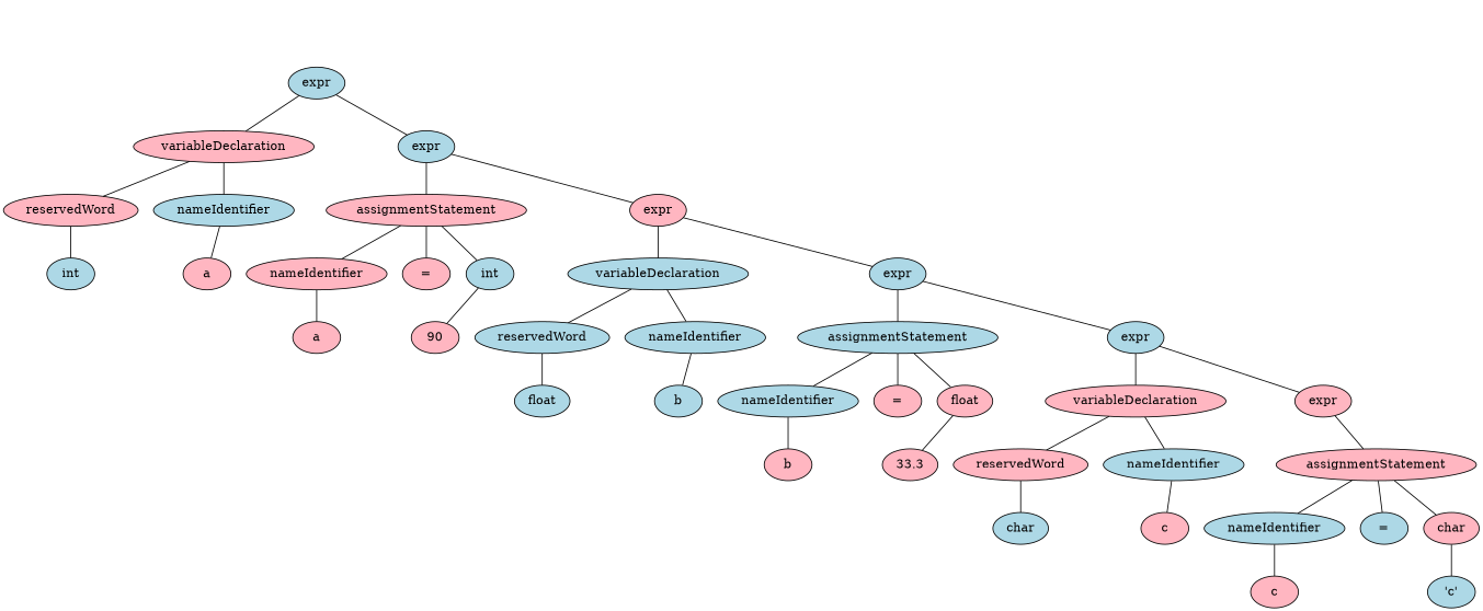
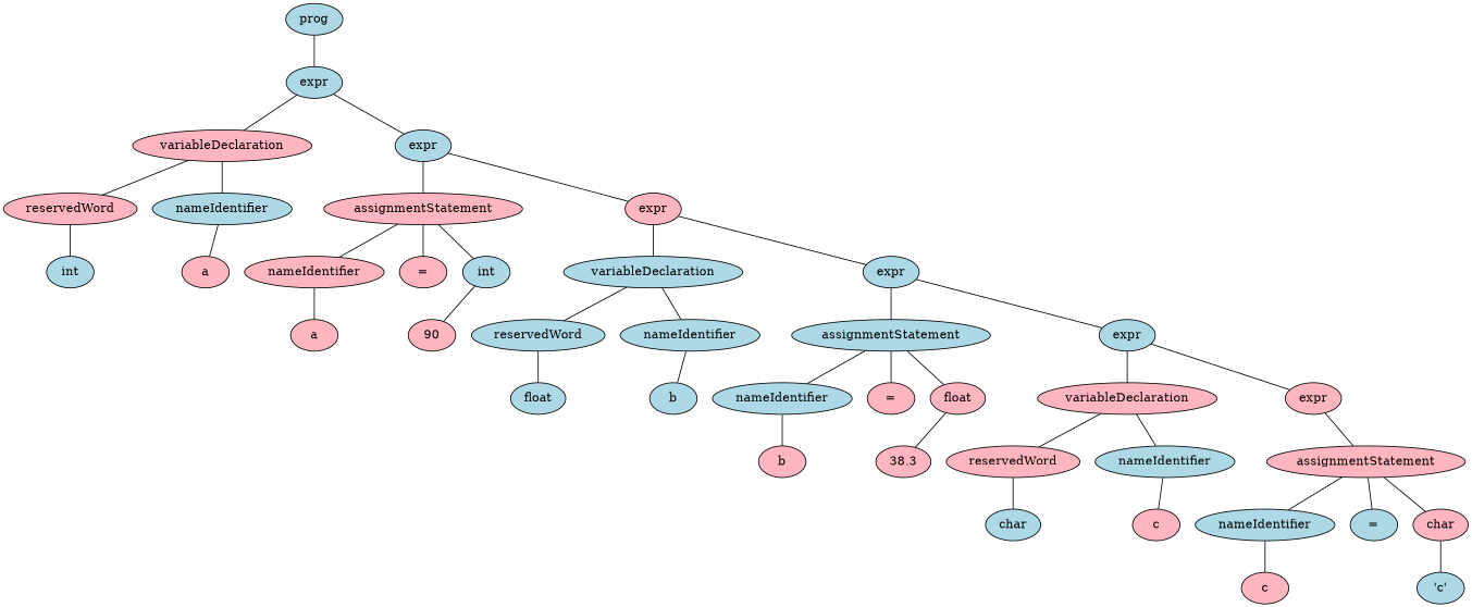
  graph {
    node [fillcolor=lightblue style=filled]
+   n1 [label=prog]
    n2 [label=expr]
    n3 [fillcolor=lightpink label=variableDeclaration]
    n4 [label=expr]
    n5 [fillcolor=lightpink label=reservedWord]
    n6 [label=nameIdentifier]
    n7 [fillcolor=lightpink label=assignmentStatement]
    n8 [fillcolor=lightpink label=expr]
    n9 [label=int]
    n10 [fillcolor=lightpink label=a]
    n11 [fillcolor=lightpink label=nameIdentifier]
    n12 [fillcolor=lightpink label="="]
    n13 [label=int]
    n14 [label=variableDeclaration]
    n15 [label=expr]
    n16 [fillcolor=lightpink label=a]
    n17 [fillcolor=lightpink label=90]
    n18 [label=reservedWord]
    n19 [label=nameIdentifier]
    n20 [label=assignmentStatement]
    n21 [label=expr]
    n22 [label=float]
    n23 [label=b]
    n24 [label=nameIdentifier]
    n25 [fillcolor=lightpink label="="]
    n26 [fillcolor=lightpink label=float]
    n27 [fillcolor=lightpink label=variableDeclaration]
    n28 [fillcolor=lightpink label=expr]
    n29 [fillcolor=lightpink label=b]
-   n30 [fillcolor=lightpink label=33.3]
+   n30 [fillcolor=lightpink label=38.3]
    n31 [fillcolor=lightpink label=reservedWord]
    n32 [label=nameIdentifier]
    n33 [fillcolor=lightpink label=assignmentStatement]
    n34 [label=char]
    n35 [fillcolor=lightpink label=c]
    n36 [label=nameIdentifier]
    n37 [label="="]
    n38 [fillcolor=lightpink label=char]
    n39 [fillcolor=lightpink label=c]
    n40 [label="'c'"]
+   n1 -- n2
    n2 -- n3
    n2 -- n4
    n3 -- n5
    n3 -- n6
    n4 -- n7
    n4 -- n8
    n5 -- n9
    n6 -- n10
    n7 -- n11
    n7 -- n12
    n7 -- n13
    n8 -- n14
    n8 -- n15
    n11 -- n16
    n13 -- n17
    n14 -- n18
    n14 -- n19
    n15 -- n20
    n15 -- n21
    n18 -- n22
    n19 -- n23
    n20 -- n24
    n20 -- n25
    n20 -- n26
    n21 -- n27
    n21 -- n28
    n24 -- n29
    n26 -- n30
    n27 -- n31
    n27 -- n32
    n28 -- n33
    n31 -- n34
    n32 -- n35
    n33 -- n36
    n33 -- n37
    n33 -- n38
    n36 -- n39
    n38 -- n40
  }
